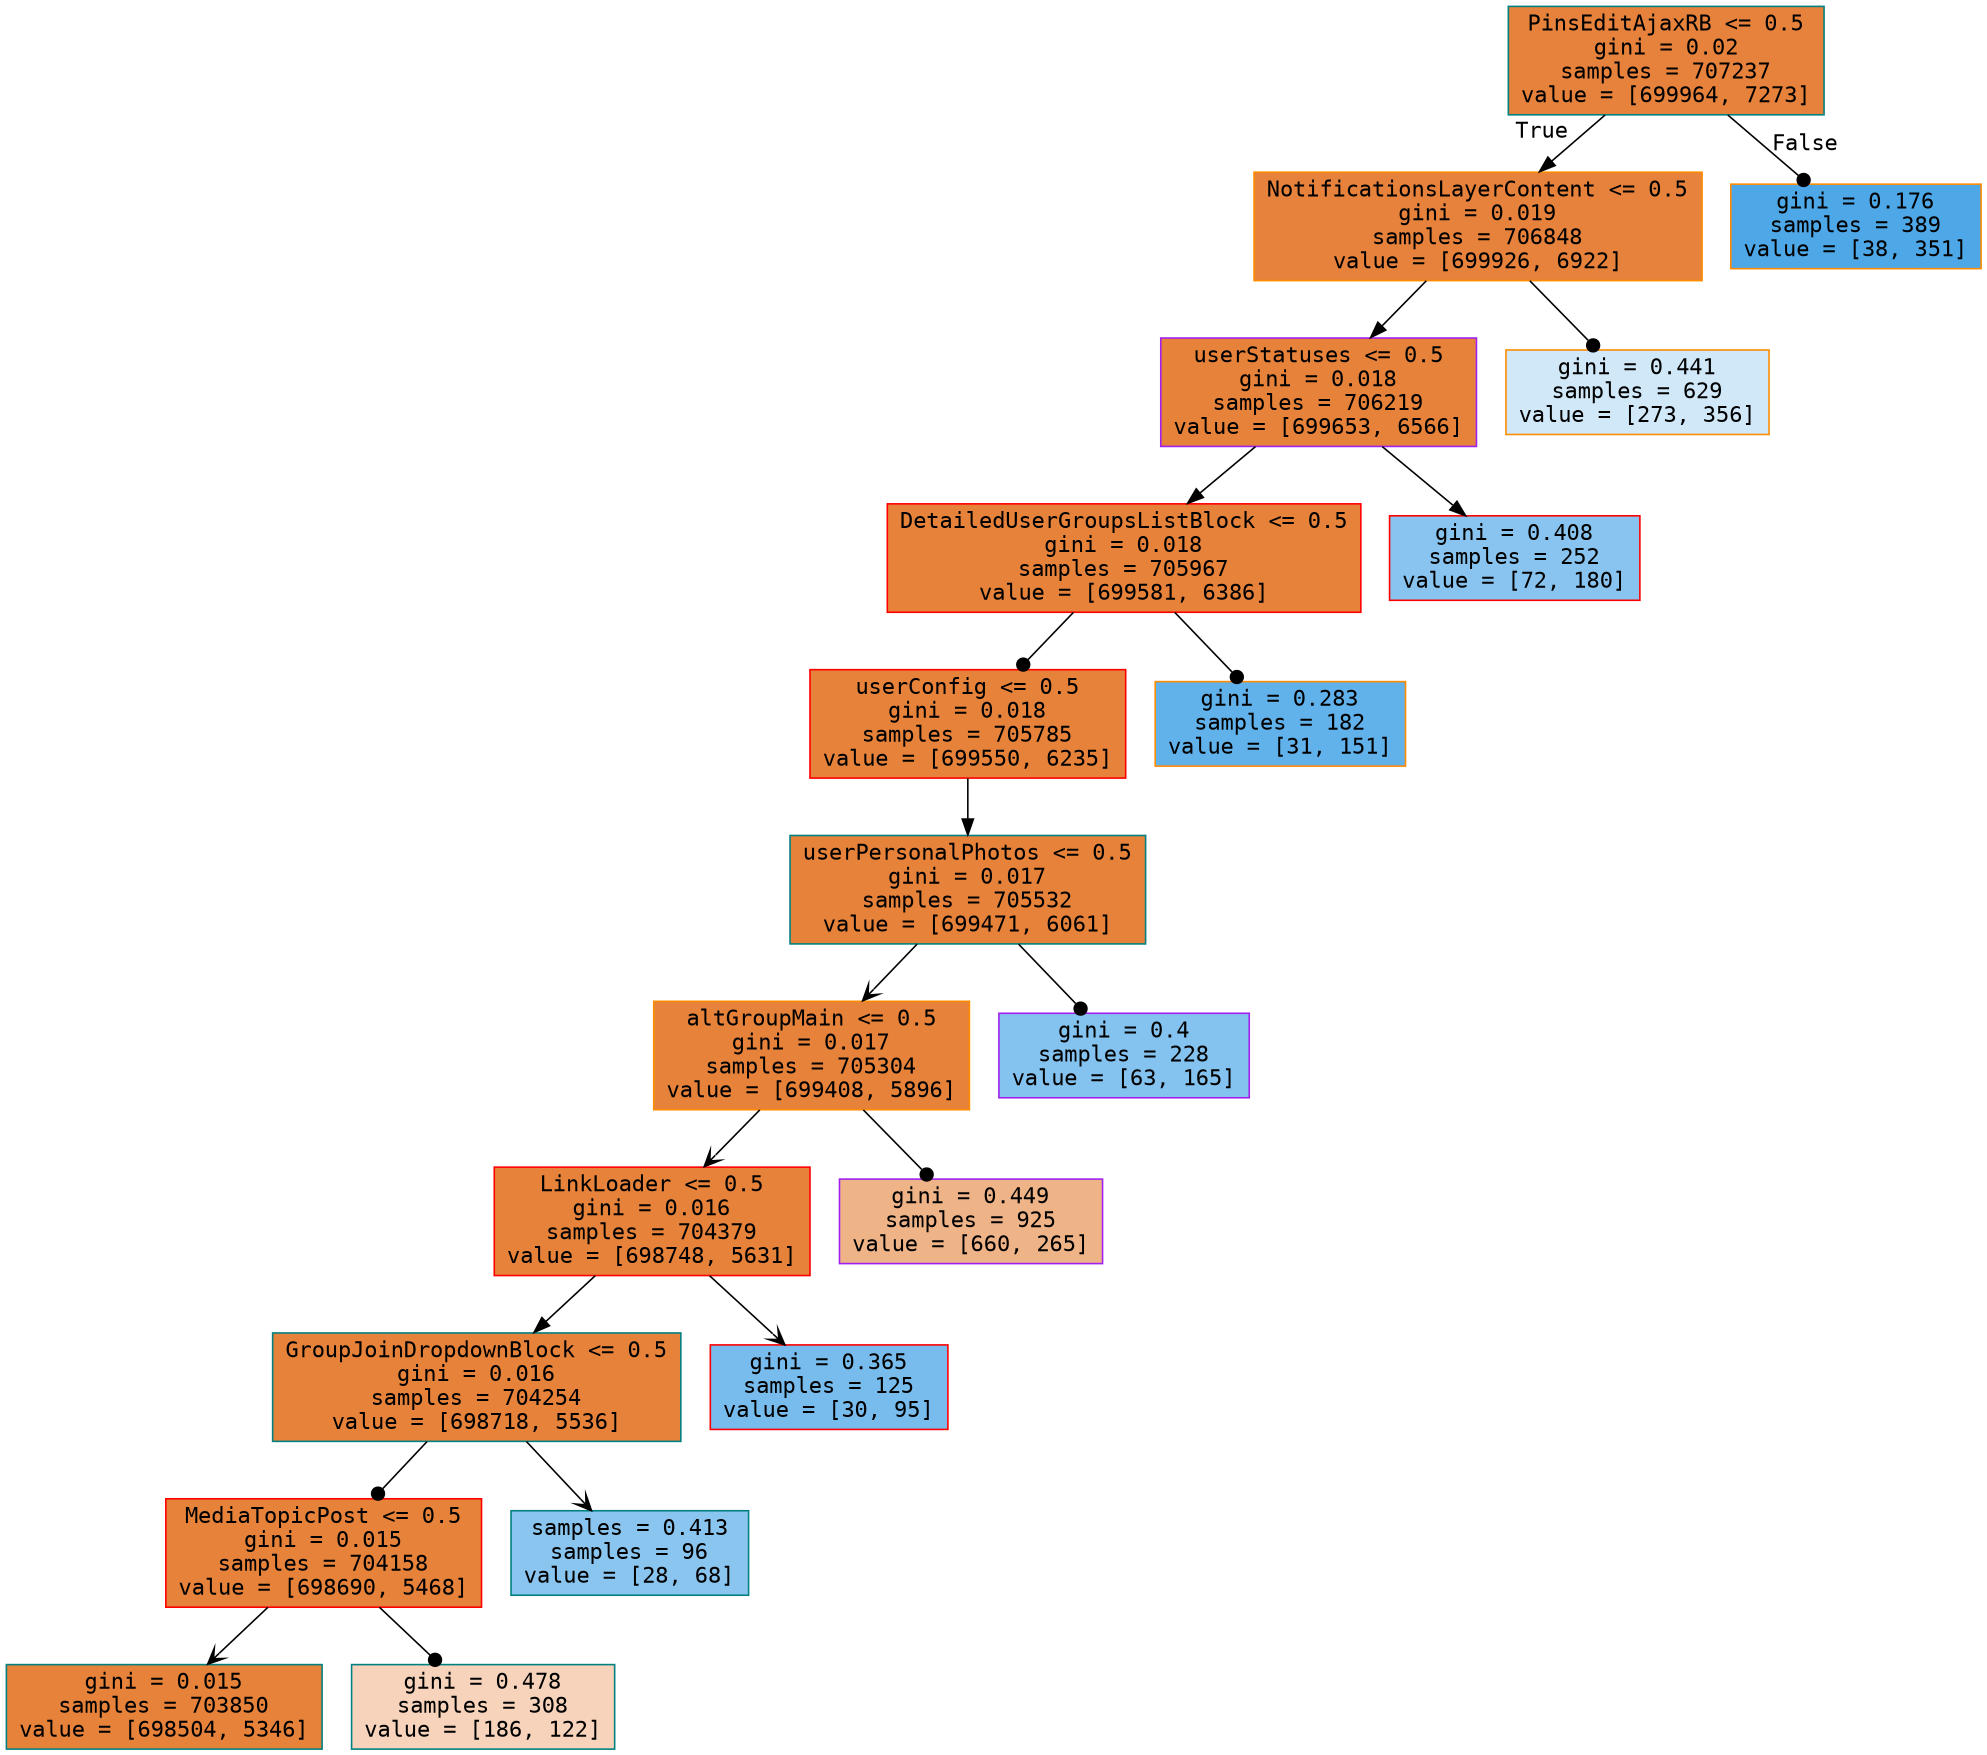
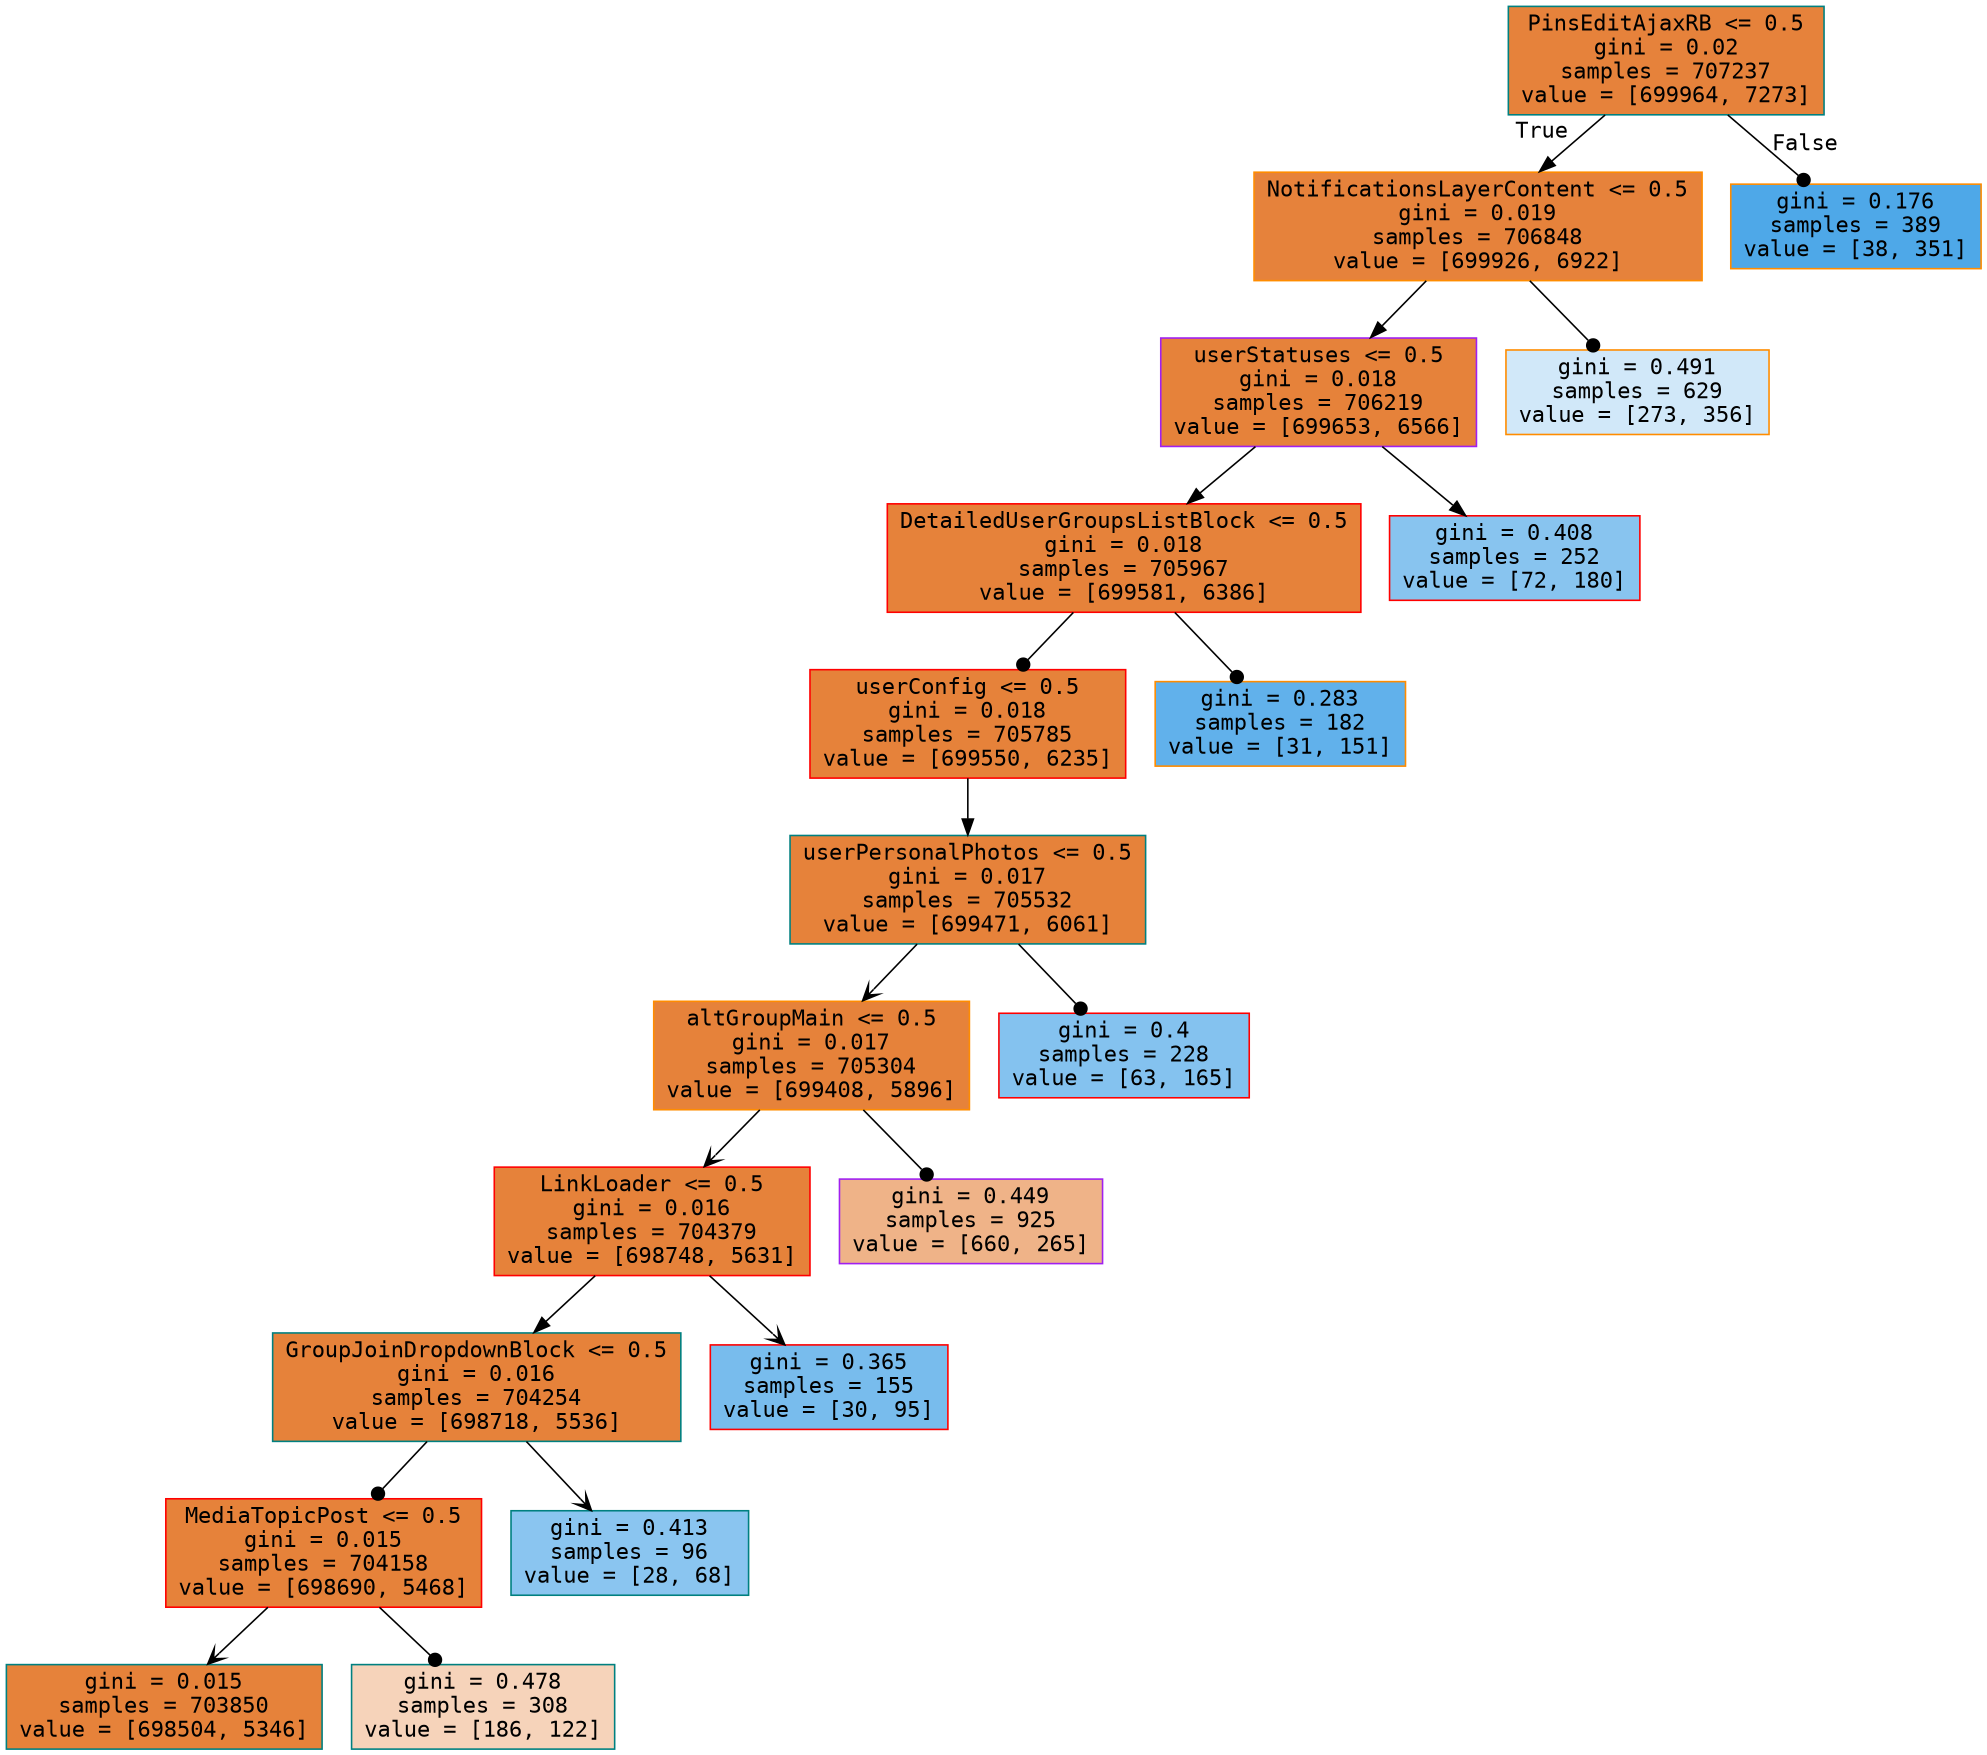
  digraph {
    fontname="DejaVu Sans Mono"
    node [color=teal fillcolor="#e58139fd" fontname="DejaVu Sans Mono" shape=box style=filled]
    edge [arrowhead=dot fontname="DejaVu Sans Mono"]
    n1 [fillcolor="#e58139fc" label="PinsEditAjaxRB <= 0.5\ngini = 0.02\nsamples = 707237\nvalue = [699964, 7273]"]
    n2 [color=darkorange fillcolor="#e58139fc" label="NotificationsLayerContent <= 0.5\ngini = 0.019\nsamples = 706848\nvalue = [699926, 6922]"]
    n3 [color=darkorange fillcolor="#399de5e3" label="gini = 0.176\nsamples = 389\nvalue = [38, 351]"]
    n4 [color=purple label="userStatuses <= 0.5\ngini = 0.018\nsamples = 706219\nvalue = [699653, 6566]"]
-   n5 [color=darkorange fillcolor="#399de53b" label="gini = 0.441\nsamples = 629\nvalue = [273, 356]"]
+   n5 [color=darkorange fillcolor="#399de53b" label="gini = 0.491\nsamples = 629\nvalue = [273, 356]"]
    n6 [color=red label="DetailedUserGroupsListBlock <= 0.5\ngini = 0.018\nsamples = 705967\nvalue = [699581, 6386]"]
    n7 [color=red fillcolor="#399de599" label="gini = 0.408\nsamples = 252\nvalue = [72, 180]"]
    n8 [color=red label="userConfig <= 0.5\ngini = 0.018\nsamples = 705785\nvalue = [699550, 6235]"]
    n9 [color=darkorange fillcolor="#399de5cb" label="gini = 0.283\nsamples = 182\nvalue = [31, 151]"]
    n10 [label="userPersonalPhotos <= 0.5\ngini = 0.017\nsamples = 705532\nvalue = [699471, 6061]"]
    n11 [color=darkorange label="altGroupMain <= 0.5\ngini = 0.017\nsamples = 705304\nvalue = [699408, 5896]"]
-   n12 [color=purple fillcolor="#399de59e" label="gini = 0.4\nsamples = 228\nvalue = [63, 165]"]
+   n12 [color=red fillcolor="#399de59e" label="gini = 0.4\nsamples = 228\nvalue = [63, 165]"]
    n13 [color=red label="LinkLoader <= 0.5\ngini = 0.016\nsamples = 704379\nvalue = [698748, 5631]"]
    n14 [color=purple fillcolor="#e5813999" label="gini = 0.449\nsamples = 925\nvalue = [660, 265]"]
    n15 [label="GroupJoinDropdownBlock <= 0.5\ngini = 0.016\nsamples = 704254\nvalue = [698718, 5536]"]
-   n16 [color=red fillcolor="#399de5ae" label="gini = 0.365\nsamples = 125\nvalue = [30, 95]"]
+   n16 [color=red fillcolor="#399de5ae" label="gini = 0.365\nsamples = 155\nvalue = [30, 95]"]
    n17 [color=red label="MediaTopicPost <= 0.5\ngini = 0.015\nsamples = 704158\nvalue = [698690, 5468]"]
-   n18 [fillcolor="#399de596" label="samples = 0.413\nsamples = 96\nvalue = [28, 68]"]
+   n18 [fillcolor="#399de596" label="gini = 0.413\nsamples = 96\nvalue = [28, 68]"]
    n19 [label="gini = 0.015\nsamples = 703850\nvalue = [698504, 5346]"]
    n20 [fillcolor="#e5813958" label="gini = 0.478\nsamples = 308\nvalue = [186, 122]"]
    n1 -> n2 [arrowhead=normal headlabel=True labelangle=45 labeldistance=2.5]
    n1 -> n3 [headlabel=False labelangle=-45 labeldistance=2.5]
    n2 -> n4 [arrowhead=normal]
    n2 -> n5
    n4 -> n6 [arrowhead=normal]
    n4 -> n7 [arrowhead=normal]
    n6 -> n8
    n6 -> n9
    n8 -> n10 [arrowhead=normal]
    n10 -> n11 [arrowhead=vee]
    n10 -> n12
    n11 -> n13 [arrowhead=vee]
    n11 -> n14
    n13 -> n15 [arrowhead=normal]
    n13 -> n16 [arrowhead=vee]
    n15 -> n17
    n15 -> n18 [arrowhead=vee]
    n17 -> n19 [arrowhead=vee]
    n17 -> n20
  }
